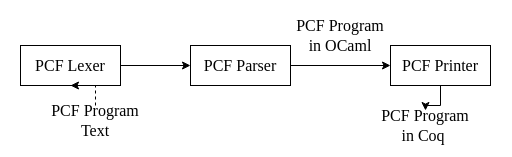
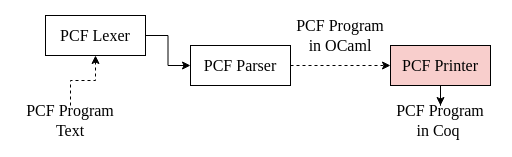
  <mxCell id="0" />
  <mxCell id="1" parent="0" />
  <mxCell id="2" value="" style="edgeStyle=orthogonalEdgeStyle;rounded=0;orthogonalLoop=1;jettySize=auto;html=1;fontFamily=Times New Roman;fontSize=16;" edge="1" parent="1" source="3" target="5"><mxGeometry relative="1" as="geometry" /></mxCell>
- <mxCell id="3" value="&lt;font style=&quot;font-size: 16px;&quot; face=&quot;Times New Roman&quot;&gt;PCF Lexer&lt;/font&gt;" style="rounded=0;whiteSpace=wrap;html=1;" vertex="1" parent="1"><mxGeometry x="20" y="45" width="100" height="40" as="geometry" /></mxCell>
- <mxCell id="4" value="" style="edgeStyle=orthogonalEdgeStyle;rounded=0;orthogonalLoop=1;jettySize=auto;html=1;fontFamily=Times New Roman;fontSize=16;" edge="1" parent="1" source="5" target="7"><mxGeometry relative="1" as="geometry" /></mxCell>
+ <mxCell id="3" value="&lt;font style=&quot;font-size: 16px;&quot; face=&quot;Times New Roman&quot;&gt;PCF Lexer&lt;/font&gt;" style="rounded=0;whiteSpace=wrap;html=1;" vertex="1" parent="1"><mxGeometry x="45" y="15" width="100" height="40" as="geometry" /></mxCell>
+ <mxCell id="4" value="" style="edgeStyle=orthogonalEdgeStyle;rounded=0;orthogonalLoop=1;jettySize=auto;html=1;fontFamily=Times New Roman;fontSize=16;dashed=1;" edge="1" parent="1" source="5" target="7"><mxGeometry relative="1" as="geometry" /></mxCell>
  <mxCell id="5" value="&lt;font style=&quot;font-size: 16px;&quot; face=&quot;Times New Roman&quot;&gt;PCF Parser&lt;/font&gt;" style="rounded=0;whiteSpace=wrap;html=1;" vertex="1" parent="1"><mxGeometry x="190" y="45" width="100" height="40" as="geometry" /></mxCell>
  <mxCell id="6" value="" style="edgeStyle=orthogonalEdgeStyle;rounded=0;orthogonalLoop=1;jettySize=auto;html=1;fontFamily=Times New Roman;fontSize=16;" edge="1" parent="1" source="7" target="8"><mxGeometry relative="1" as="geometry" /></mxCell>
- <mxCell id="7" value="&lt;font style=&quot;font-size: 16px;&quot; face=&quot;Times New Roman&quot;&gt;PCF Printer&lt;/font&gt;" style="rounded=0;whiteSpace=wrap;html=1;" vertex="1" parent="1"><mxGeometry x="390" y="45" width="100" height="40" as="geometry" /></mxCell>
- <mxCell id="8" value="PCF Program in&amp;nbsp;Coq&amp;nbsp;" style="text;html=1;strokeColor=none;fillColor=none;align=center;verticalAlign=middle;whiteSpace=wrap;rounded=0;fontSize=16;fontFamily=Times New Roman;" vertex="1" parent="1"><mxGeometry x="380" y="110" width="90" height="30" as="geometry" /></mxCell>
+ <mxCell id="7" value="&lt;font style=&quot;font-size: 16px;&quot; face=&quot;Times New Roman&quot;&gt;PCF Printer&lt;/font&gt;" style="rounded=0;whiteSpace=wrap;html=1;fillColor=#f8cecc;" vertex="1" parent="1"><mxGeometry x="390" y="45" width="100" height="40" as="geometry" /></mxCell>
+ <mxCell id="8" value="PCF Program in&amp;nbsp;Coq&amp;nbsp;" style="text;html=1;strokeColor=none;fillColor=none;align=center;verticalAlign=middle;whiteSpace=wrap;rounded=0;fontSize=16;fontFamily=Times New Roman;" vertex="1" parent="1"><mxGeometry x="395" y="105" width="90" height="30" as="geometry" /></mxCell>
  <mxCell id="9" value="" style="edgeStyle=orthogonalEdgeStyle;rounded=0;orthogonalLoop=1;jettySize=auto;html=1;fontFamily=Times New Roman;fontSize=16;dashed=1;" edge="1" parent="1" source="10" target="3"><mxGeometry relative="1" as="geometry" /></mxCell>
- <mxCell id="10" value="PCF Program Text" style="text;html=1;strokeColor=none;fillColor=none;align=center;verticalAlign=middle;whiteSpace=wrap;rounded=0;fontSize=16;fontFamily=Times New Roman;" vertex="1" parent="1"><mxGeometry x="45" y="105" width="100" height="30" as="geometry" /></mxCell>
+ <mxCell id="10" value="PCF Program Text" style="text;html=1;strokeColor=none;fillColor=none;align=center;verticalAlign=middle;whiteSpace=wrap;rounded=0;fontSize=16;fontFamily=Times New Roman;" vertex="1" parent="1"><mxGeometry x="20" y="105" width="100" height="30" as="geometry" /></mxCell>
  <mxCell id="11" value="PCF Program in OCaml" style="text;html=1;strokeColor=none;fillColor=none;align=center;verticalAlign=middle;whiteSpace=wrap;rounded=0;fontSize=16;fontFamily=Times New Roman;" vertex="1" parent="1"><mxGeometry x="290" y="20" width="100" height="30" as="geometry" /></mxCell>
